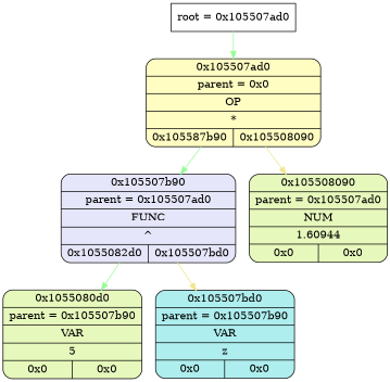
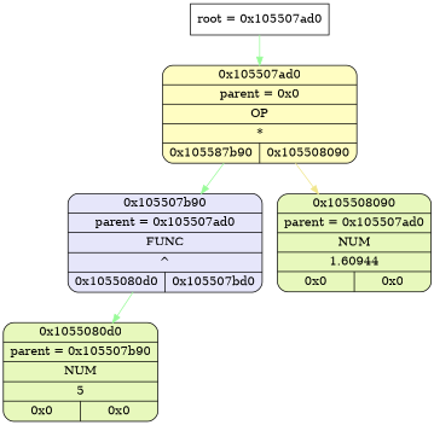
  digraph {
    node [shape=Mrecord fillcolor="#E7F8BC" style=filled]
    edge [color="#98FB98"]
    n1 [label="{root = 0x105507ad0}" shape=record fillcolor="" style=""]
    n2 [fillcolor="#FFFDC2" label="{{0x105507ad0} | {parent =  0x0} | {OP} | {*} | {0x105587b90 | 0x105508090}}"]
-   n3 [fillcolor="#E6E6FA" label="{{0x105507b90} | {parent =  0x105507ad0} | {FUNC} | {^} | {0x1055082d0 | 0x105507bd0}}"]
+   n3 [fillcolor="#E6E6FA" label="{{0x105507b90} | {parent =  0x105507ad0} | {FUNC} | {^} | {0x1055080d0 | 0x105507bd0}}"]
    n4 [label="{{0x105508090} | {parent =  0x105507ad0} | {NUM} | {1.60944} | {0x0 | 0x0}}"]
-   n5 [label="{{0x1055080d0} | {parent =  0x105507b90} | {VAR} | {5} | {0x0 | 0x0}}"]
-   n6 [fillcolor="#AFEEEE" label="{{0x105507bd0} | {parent =  0x105507b90} | {VAR} | {z} | {0x0 | 0x0}}"]
+   n5 [label="{{0x1055080d0} | {parent =  0x105507b90} | {NUM} | {5} | {0x0 | 0x0}}"]
    n1 -> n2
    n2 -> n3
    n2 -> n4 [color="#F0E68C"]
    n3 -> n5
-   n3 -> n6 [color="#F0E68C"]
  }
